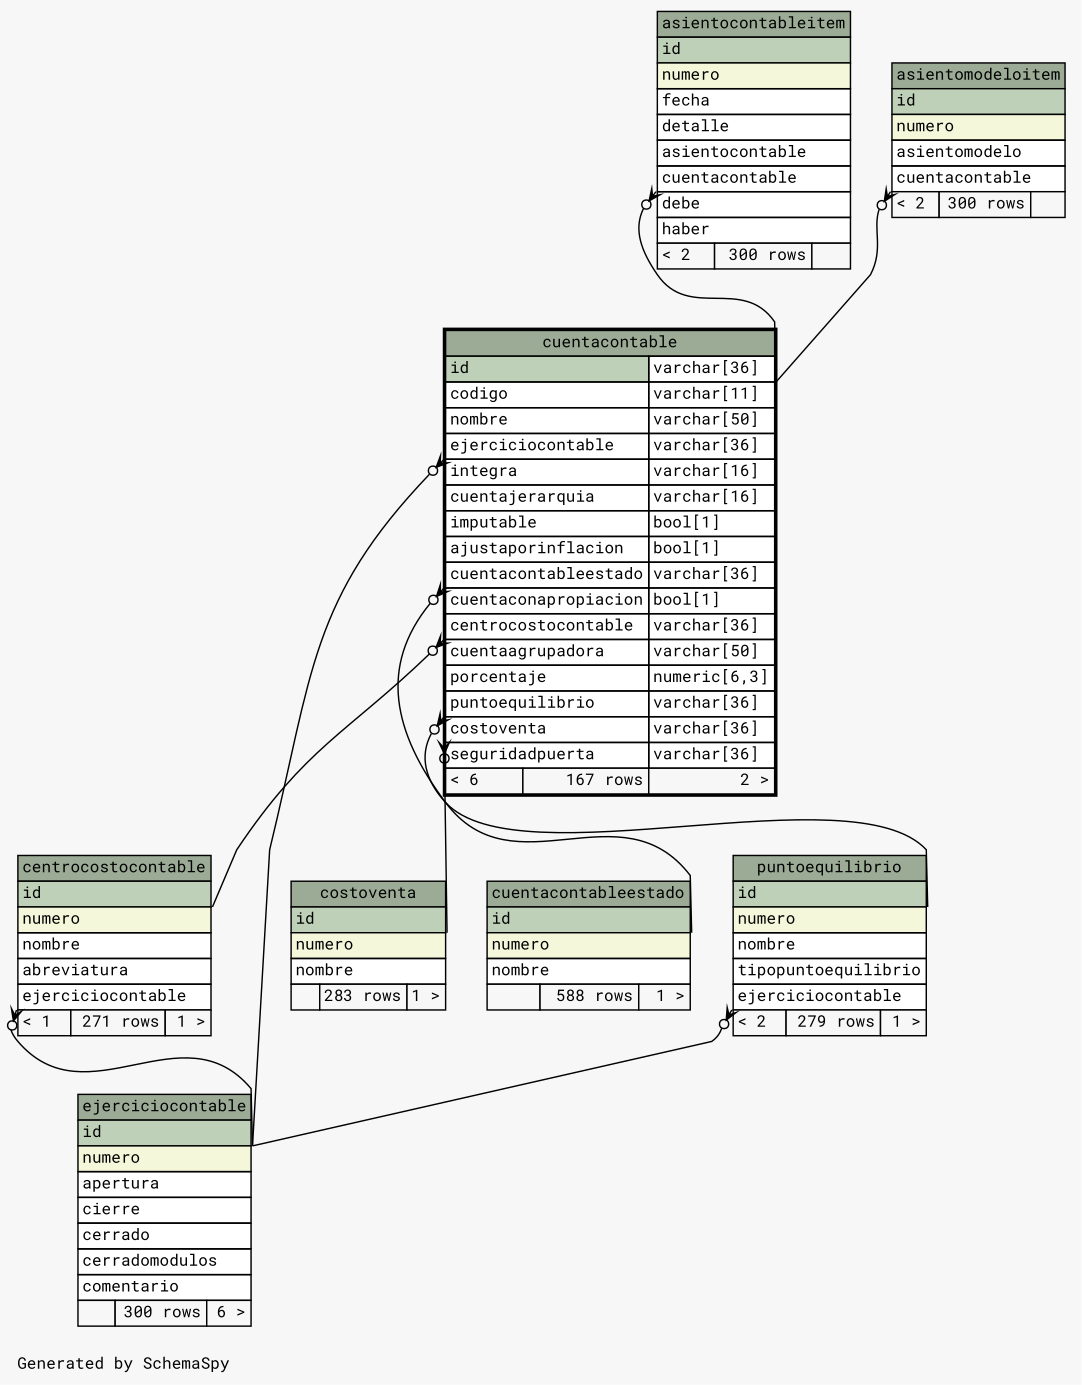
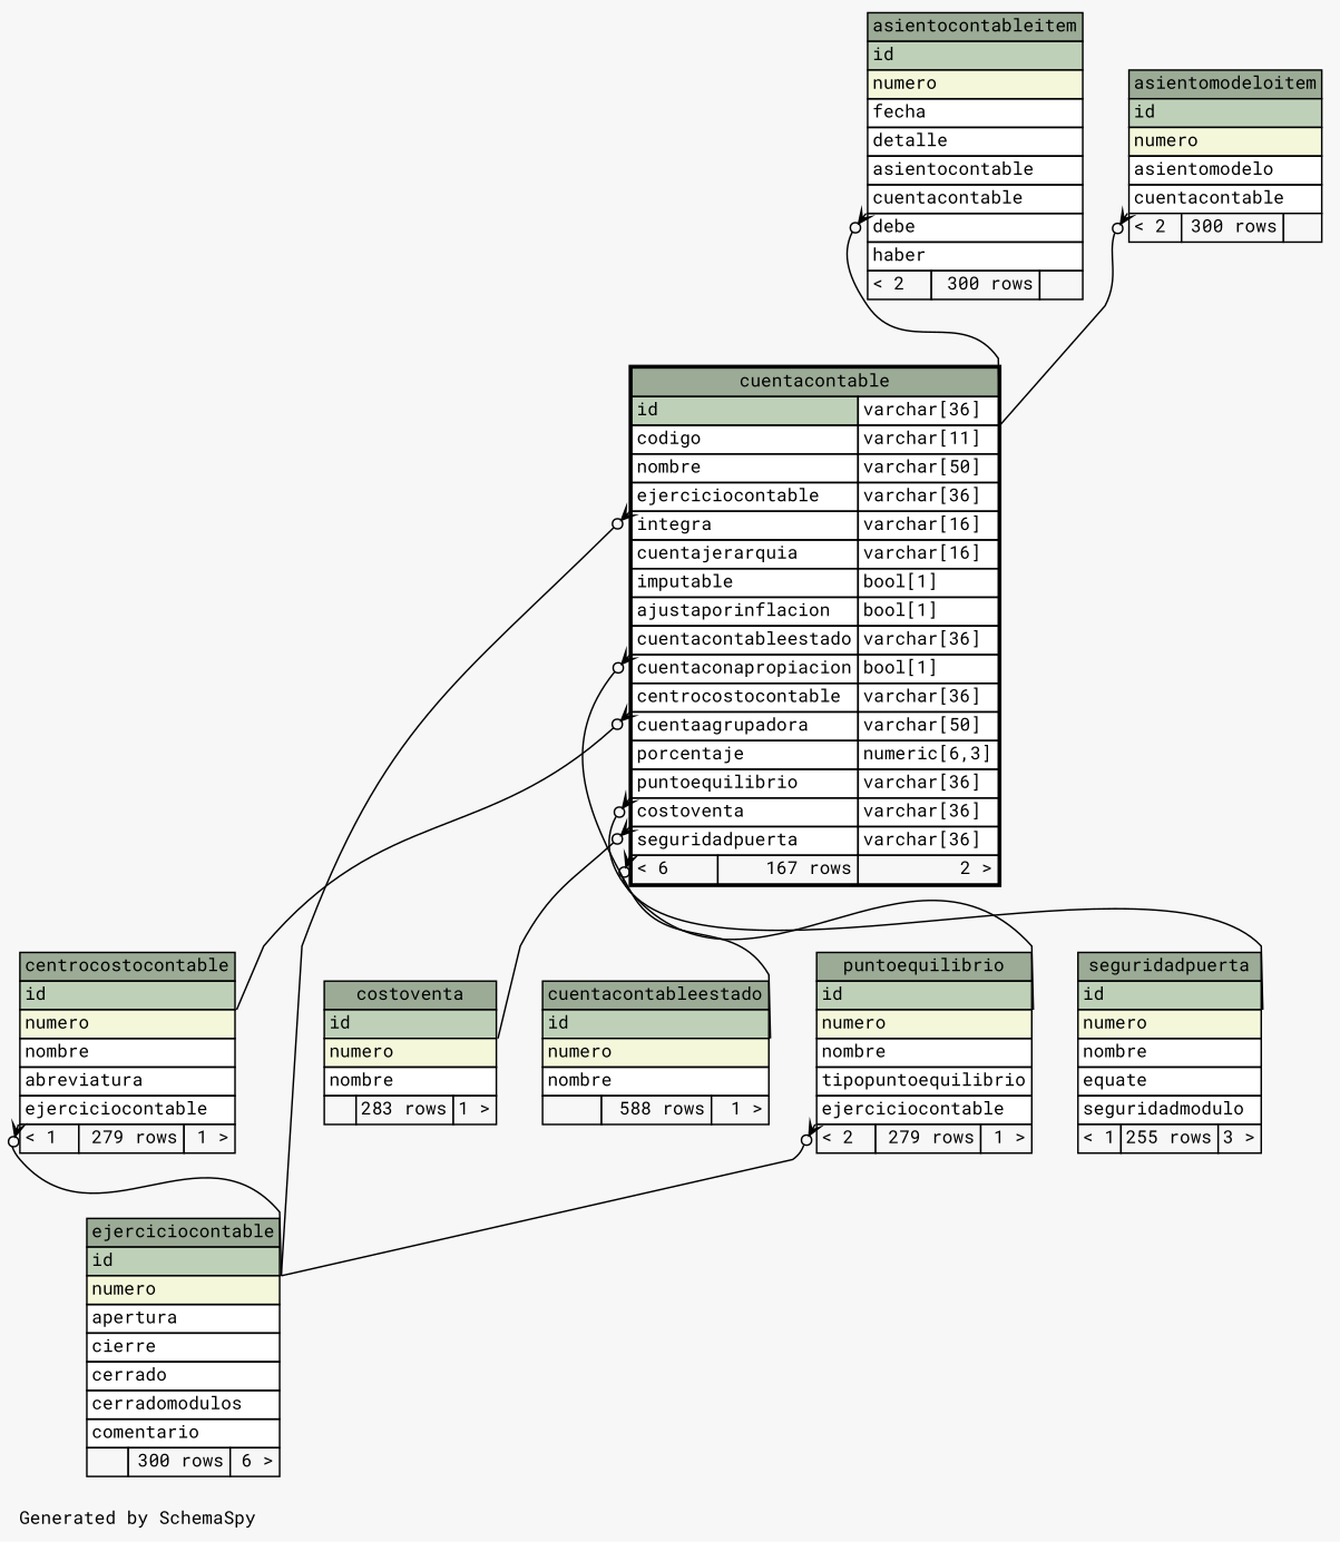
  digraph {
    bgcolor="#f7f7f7"
    fontname="Roboto Mono"
    fontsize=11
    label="\nGenerated by SchemaSpy"
    labeljust=l
    nodesep=0.18
    rankdir=TB
    ranksep=0.46
    node [fontname="Roboto Mono" fontsize=11 shape=plaintext]
    edge [arrowhead=none arrowsize=0.8 arrowtail=crowodot dir=back fontname="Roboto Mono" headport="id:se" tailport="ejerciciocontable:sw"]
    n1 [label=<     <TABLE BORDER="0" CELLBORDER="1" CELLSPACING="0" BGCOLOR="#ffffff">       <TR><TD COLSPAN="3" BGCOLOR="#9bab96" ALIGN="CENTER">asientocontableitem</TD></TR>       <TR><TD PORT="id" COLSPAN="3" BGCOLOR="#bed1b8" ALIGN="LEFT">id</TD></TR>       <TR><TD PORT="numero" COLSPAN="3" BGCOLOR="#f4f7da" ALIGN="LEFT">numero</TD></TR>       <TR><TD PORT="fecha" COLSPAN="3" ALIGN="LEFT">fecha</TD></TR>       <TR><TD PORT="detalle" COLSPAN="3" ALIGN="LEFT">detalle</TD></TR>       <TR><TD PORT="asientocontable" COLSPAN="3" ALIGN="LEFT">asientocontable</TD></TR>       <TR><TD PORT="cuentacontable" COLSPAN="3" ALIGN="LEFT">cuentacontable</TD></TR>       <TR><TD PORT="debe" COLSPAN="3" ALIGN="LEFT">debe</TD></TR>       <TR><TD PORT="haber" COLSPAN="3" ALIGN="LEFT">haber</TD></TR>       <TR><TD ALIGN="LEFT" BGCOLOR="#f7f7f7">&lt; 2</TD><TD ALIGN="RIGHT" BGCOLOR="#f7f7f7">300 rows</TD><TD ALIGN="RIGHT" BGCOLOR="#f7f7f7">  </TD></TR>     </TABLE>>]
    n2 [label=<     <TABLE BORDER="2" CELLBORDER="1" CELLSPACING="0" BGCOLOR="#ffffff">       <TR><TD COLSPAN="3" BGCOLOR="#9bab96" ALIGN="CENTER">cuentacontable</TD></TR>       <TR><TD PORT="id" COLSPAN="2" BGCOLOR="#bed1b8" ALIGN="LEFT">id</TD><TD PORT="id.type" ALIGN="LEFT">varchar[36]</TD></TR>       <TR><TD PORT="codigo" COLSPAN="2" ALIGN="LEFT">codigo</TD><TD PORT="codigo.type" ALIGN="LEFT">varchar[11]</TD></TR>       <TR><TD PORT="nombre" COLSPAN="2" ALIGN="LEFT">nombre</TD><TD PORT="nombre.type" ALIGN="LEFT">varchar[50]</TD></TR>       <TR><TD PORT="ejerciciocontable" COLSPAN="2" ALIGN="LEFT">ejerciciocontable</TD><TD PORT="ejerciciocontable.type" ALIGN="LEFT">varchar[36]</TD></TR>       <TR><TD PORT="integra" COLSPAN="2" ALIGN="LEFT">integra</TD><TD PORT="integra.type" ALIGN="LEFT">varchar[16]</TD></TR>       <TR><TD PORT="cuentajerarquia" COLSPAN="2" ALIGN="LEFT">cuentajerarquia</TD><TD PORT="cuentajerarquia.type" ALIGN="LEFT">varchar[16]</TD></TR>       <TR><TD PORT="imputable" COLSPAN="2" ALIGN="LEFT">imputable</TD><TD PORT="imputable.type" ALIGN="LEFT">bool[1]</TD></TR>       <TR><TD PORT="ajustaporinflacion" COLSPAN="2" ALIGN="LEFT">ajustaporinflacion</TD><TD PORT="ajustaporinflacion.type" ALIGN="LEFT">bool[1]</TD></TR>       <TR><TD PORT="cuentacontableestado" COLSPAN="2" ALIGN="LEFT">cuentacontableestado</TD><TD PORT="cuentacontableestado.type" ALIGN="LEFT">varchar[36]</TD></TR>       <TR><TD PORT="cuentaconapropiacion" COLSPAN="2" ALIGN="LEFT">cuentaconapropiacion</TD><TD PORT="cuentaconapropiacion.type" ALIGN="LEFT">bool[1]</TD></TR>       <TR><TD PORT="centrocostocontable" COLSPAN="2" ALIGN="LEFT">centrocostocontable</TD><TD PORT="centrocostocontable.type" ALIGN="LEFT">varchar[36]</TD></TR>       <TR><TD PORT="cuentaagrupadora" COLSPAN="2" ALIGN="LEFT">cuentaagrupadora</TD><TD PORT="cuentaagrupadora.type" ALIGN="LEFT">varchar[50]</TD></TR>       <TR><TD PORT="porcentaje" COLSPAN="2" ALIGN="LEFT">porcentaje</TD><TD PORT="porcentaje.type" ALIGN="LEFT">numeric[6,3]</TD></TR>       <TR><TD PORT="puntoequilibrio" COLSPAN="2" ALIGN="LEFT">puntoequilibrio</TD><TD PORT="puntoequilibrio.type" ALIGN="LEFT">varchar[36]</TD></TR>       <TR><TD PORT="costoventa" COLSPAN="2" ALIGN="LEFT">costoventa</TD><TD PORT="costoventa.type" ALIGN="LEFT">varchar[36]</TD></TR>       <TR><TD PORT="seguridadpuerta" COLSPAN="2" ALIGN="LEFT">seguridadpuerta</TD><TD PORT="seguridadpuerta.type" ALIGN="LEFT">varchar[36]</TD></TR>       <TR><TD ALIGN="LEFT" BGCOLOR="#f7f7f7">&lt; 6</TD><TD ALIGN="RIGHT" BGCOLOR="#f7f7f7">167 rows</TD><TD ALIGN="RIGHT" BGCOLOR="#f7f7f7">2 &gt;</TD></TR>     </TABLE>>]
-   n3 [label=<     <TABLE BORDER="0" CELLBORDER="1" CELLSPACING="0" BGCOLOR="#ffffff">       <TR><TD COLSPAN="3" BGCOLOR="#9bab96" ALIGN="CENTER">centrocostocontable</TD></TR>       <TR><TD PORT="id" COLSPAN="3" BGCOLOR="#bed1b8" ALIGN="LEFT">id</TD></TR>       <TR><TD PORT="numero" COLSPAN="3" BGCOLOR="#f4f7da" ALIGN="LEFT">numero</TD></TR>       <TR><TD PORT="nombre" COLSPAN="3" ALIGN="LEFT">nombre</TD></TR>       <TR><TD PORT="abreviatura" COLSPAN="3" ALIGN="LEFT">abreviatura</TD></TR>       <TR><TD PORT="ejerciciocontable" COLSPAN="3" ALIGN="LEFT">ejerciciocontable</TD></TR>       <TR><TD ALIGN="LEFT" BGCOLOR="#f7f7f7">&lt; 1</TD><TD ALIGN="RIGHT" BGCOLOR="#f7f7f7">271 rows</TD><TD ALIGN="RIGHT" BGCOLOR="#f7f7f7">1 &gt;</TD></TR>     </TABLE>>]
+   n3 [label=<     <TABLE BORDER="0" CELLBORDER="1" CELLSPACING="0" BGCOLOR="#ffffff">       <TR><TD COLSPAN="3" BGCOLOR="#9bab96" ALIGN="CENTER">centrocostocontable</TD></TR>       <TR><TD PORT="id" COLSPAN="3" BGCOLOR="#bed1b8" ALIGN="LEFT">id</TD></TR>       <TR><TD PORT="numero" COLSPAN="3" BGCOLOR="#f4f7da" ALIGN="LEFT">numero</TD></TR>       <TR><TD PORT="nombre" COLSPAN="3" ALIGN="LEFT">nombre</TD></TR>       <TR><TD PORT="abreviatura" COLSPAN="3" ALIGN="LEFT">abreviatura</TD></TR>       <TR><TD PORT="ejerciciocontable" COLSPAN="3" ALIGN="LEFT">ejerciciocontable</TD></TR>       <TR><TD ALIGN="LEFT" BGCOLOR="#f7f7f7">&lt; 1</TD><TD ALIGN="RIGHT" BGCOLOR="#f7f7f7">279 rows</TD><TD ALIGN="RIGHT" BGCOLOR="#f7f7f7">1 &gt;</TD></TR>     </TABLE>>]
    n4 [label=<     <TABLE BORDER="0" CELLBORDER="1" CELLSPACING="0" BGCOLOR="#ffffff">       <TR><TD COLSPAN="3" BGCOLOR="#9bab96" ALIGN="CENTER">ejerciciocontable</TD></TR>       <TR><TD PORT="id" COLSPAN="3" BGCOLOR="#bed1b8" ALIGN="LEFT">id</TD></TR>       <TR><TD PORT="numero" COLSPAN="3" BGCOLOR="#f4f7da" ALIGN="LEFT">numero</TD></TR>       <TR><TD PORT="apertura" COLSPAN="3" ALIGN="LEFT">apertura</TD></TR>       <TR><TD PORT="cierre" COLSPAN="3" ALIGN="LEFT">cierre</TD></TR>       <TR><TD PORT="cerrado" COLSPAN="3" ALIGN="LEFT">cerrado</TD></TR>       <TR><TD PORT="cerradomodulos" COLSPAN="3" ALIGN="LEFT">cerradomodulos</TD></TR>       <TR><TD PORT="comentario" COLSPAN="3" ALIGN="LEFT">comentario</TD></TR>       <TR><TD ALIGN="LEFT" BGCOLOR="#f7f7f7">  </TD><TD ALIGN="RIGHT" BGCOLOR="#f7f7f7">300 rows</TD><TD ALIGN="RIGHT" BGCOLOR="#f7f7f7">6 &gt;</TD></TR>     </TABLE>>]
    n5 [label=<     <TABLE BORDER="0" CELLBORDER="1" CELLSPACING="0" BGCOLOR="#ffffff">       <TR><TD COLSPAN="3" BGCOLOR="#9bab96" ALIGN="CENTER">costoventa</TD></TR>       <TR><TD PORT="id" COLSPAN="3" BGCOLOR="#bed1b8" ALIGN="LEFT">id</TD></TR>       <TR><TD PORT="numero" COLSPAN="3" BGCOLOR="#f4f7da" ALIGN="LEFT">numero</TD></TR>       <TR><TD PORT="nombre" COLSPAN="3" ALIGN="LEFT">nombre</TD></TR>       <TR><TD ALIGN="LEFT" BGCOLOR="#f7f7f7">  </TD><TD ALIGN="RIGHT" BGCOLOR="#f7f7f7">283 rows</TD><TD ALIGN="RIGHT" BGCOLOR="#f7f7f7">1 &gt;</TD></TR>     </TABLE>>]
    n6 [label=<     <TABLE BORDER="0" CELLBORDER="1" CELLSPACING="0" BGCOLOR="#ffffff">       <TR><TD COLSPAN="3" BGCOLOR="#9bab96" ALIGN="CENTER">cuentacontableestado</TD></TR>       <TR><TD PORT="id" COLSPAN="3" BGCOLOR="#bed1b8" ALIGN="LEFT">id</TD></TR>       <TR><TD PORT="numero" COLSPAN="3" BGCOLOR="#f4f7da" ALIGN="LEFT">numero</TD></TR>       <TR><TD PORT="nombre" COLSPAN="3" ALIGN="LEFT">nombre</TD></TR>       <TR><TD ALIGN="LEFT" BGCOLOR="#f7f7f7">  </TD><TD ALIGN="RIGHT" BGCOLOR="#f7f7f7">588 rows</TD><TD ALIGN="RIGHT" BGCOLOR="#f7f7f7">1 &gt;</TD></TR>     </TABLE>>]
    n7 [label=<     <TABLE BORDER="0" CELLBORDER="1" CELLSPACING="0" BGCOLOR="#ffffff">       <TR><TD COLSPAN="3" BGCOLOR="#9bab96" ALIGN="CENTER">puntoequilibrio</TD></TR>       <TR><TD PORT="id" COLSPAN="3" BGCOLOR="#bed1b8" ALIGN="LEFT">id</TD></TR>       <TR><TD PORT="numero" COLSPAN="3" BGCOLOR="#f4f7da" ALIGN="LEFT">numero</TD></TR>       <TR><TD PORT="nombre" COLSPAN="3" ALIGN="LEFT">nombre</TD></TR>       <TR><TD PORT="tipopuntoequilibrio" COLSPAN="3" ALIGN="LEFT">tipopuntoequilibrio</TD></TR>       <TR><TD PORT="ejerciciocontable" COLSPAN="3" ALIGN="LEFT">ejerciciocontable</TD></TR>       <TR><TD ALIGN="LEFT" BGCOLOR="#f7f7f7">&lt; 2</TD><TD ALIGN="RIGHT" BGCOLOR="#f7f7f7">279 rows</TD><TD ALIGN="RIGHT" BGCOLOR="#f7f7f7">1 &gt;</TD></TR>     </TABLE>>]
+   n8 [label=<     <TABLE BORDER="0" CELLBORDER="1" CELLSPACING="0" BGCOLOR="#ffffff">       <TR><TD COLSPAN="3" BGCOLOR="#9bab96" ALIGN="CENTER">seguridadpuerta</TD></TR>       <TR><TD PORT="id" COLSPAN="3" BGCOLOR="#bed1b8" ALIGN="LEFT">id</TD></TR>       <TR><TD PORT="numero" COLSPAN="3" BGCOLOR="#f4f7da" ALIGN="LEFT">numero</TD></TR>       <TR><TD PORT="nombre" COLSPAN="3" ALIGN="LEFT">nombre</TD></TR>       <TR><TD PORT="equate" COLSPAN="3" ALIGN="LEFT">equate</TD></TR>       <TR><TD PORT="seguridadmodulo" COLSPAN="3" ALIGN="LEFT">seguridadmodulo</TD></TR>       <TR><TD ALIGN="LEFT" BGCOLOR="#f7f7f7">&lt; 1</TD><TD ALIGN="RIGHT" BGCOLOR="#f7f7f7">255 rows</TD><TD ALIGN="RIGHT" BGCOLOR="#f7f7f7">3 &gt;</TD></TR>     </TABLE>>]
    n9 [label=<     <TABLE BORDER="0" CELLBORDER="1" CELLSPACING="0" BGCOLOR="#ffffff">       <TR><TD COLSPAN="3" BGCOLOR="#9bab96" ALIGN="CENTER">asientomodeloitem</TD></TR>       <TR><TD PORT="id" COLSPAN="3" BGCOLOR="#bed1b8" ALIGN="LEFT">id</TD></TR>       <TR><TD PORT="numero" COLSPAN="3" BGCOLOR="#f4f7da" ALIGN="LEFT">numero</TD></TR>       <TR><TD PORT="asientomodelo" COLSPAN="3" ALIGN="LEFT">asientomodelo</TD></TR>       <TR><TD PORT="cuentacontable" COLSPAN="3" ALIGN="LEFT">cuentacontable</TD></TR>       <TR><TD ALIGN="LEFT" BGCOLOR="#f7f7f7">&lt; 2</TD><TD ALIGN="RIGHT" BGCOLOR="#f7f7f7">300 rows</TD><TD ALIGN="RIGHT" BGCOLOR="#f7f7f7">  </TD></TR>     </TABLE>>]
    n1 -> n2 [headport="id.type:se" tailport="cuentacontable:sw"]
    n2 -> n3 [tailport="centrocostocontable:sw"]
    n2 -> n4
    n2 -> n5 [tailport="costoventa:sw"]
    n2 -> n6 [tailport="cuentacontableestado:sw"]
    n2 -> n7 [tailport="puntoequilibrio:sw"]
+   n2 -> n8 [tailport="seguridadpuerta:sw"]
    n3 -> n4
    n7 -> n4
    n9 -> n2 [headport="id.type:se" tailport="cuentacontable:sw"]
  }
